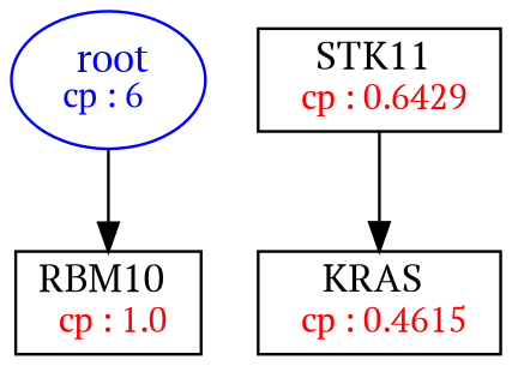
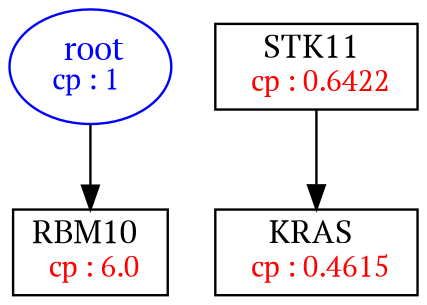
  digraph {
    fontname="PT Serif"
    fontsize=10
    node [fontname="PT Serif" shape=box]
    edge [fontname="PT Serif" style=solid]
-   n1 [color=Blue label=<<font color='Blue'> root</font><br/><font color='Blue' POINT-SIZE='12'>cp : 6 </font>> shape=oval]
-   n2 [label=<RBM10 <br/> <font color='Red' POINT-SIZE='12'> cp : 1.0 </font>>]
-   n3 [label=<STK11 <br/> <font color='Red' POINT-SIZE='12'> cp : 0.6429 </font>>]
+   n1 [color=Blue label=<<font color='Blue'> root</font><br/><font color='Blue' POINT-SIZE='12'>cp : 1 </font>> shape=oval]
+   n2 [label=<RBM10 <br/> <font color='Red' POINT-SIZE='12'> cp : 6.0 </font>>]
+   n3 [label=<STK11 <br/> <font color='Red' POINT-SIZE='12'> cp : 0.6422 </font>>]
    n4 [label=<KRAS <br/> <font color='Red' POINT-SIZE='12'> cp : 0.4615 </font>>]
    n1 -> n2
    n3 -> n4
  }
